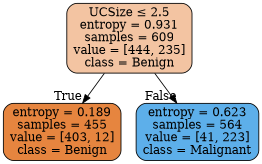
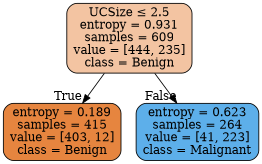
  digraph {
    fontname="DejaVu Serif"
    node [color=black fontname="DejaVu Serif" shape=box style="filled, rounded"]
    edge [fontname="DejaVu Serif" labeldistance=2.5]
    n1 [fillcolor="#f3c4a2" label=<UCSize &le; 2.5<br/>entropy = 0.931<br/>samples = 609<br/>value = [444, 235]<br/>class = Benign>]
-   n2 [fillcolor="#e6853f" label=<entropy = 0.189<br/>samples = 455<br/>value = [403, 12]<br/>class = Benign>]
-   n3 [fillcolor="#5dafea" label=<entropy = 0.623<br/>samples = 564<br/>value = [41, 223]<br/>class = Malignant>]
+   n2 [fillcolor="#e6853f" label=<entropy = 0.189<br/>samples = 415<br/>value = [403, 12]<br/>class = Benign>]
+   n3 [fillcolor="#5dafea" label=<entropy = 0.623<br/>samples = 264<br/>value = [41, 223]<br/>class = Malignant>]
    n1 -> n2 [headlabel=True labelangle=45]
    n1 -> n3 [headlabel=False labelangle=-45]
  }
